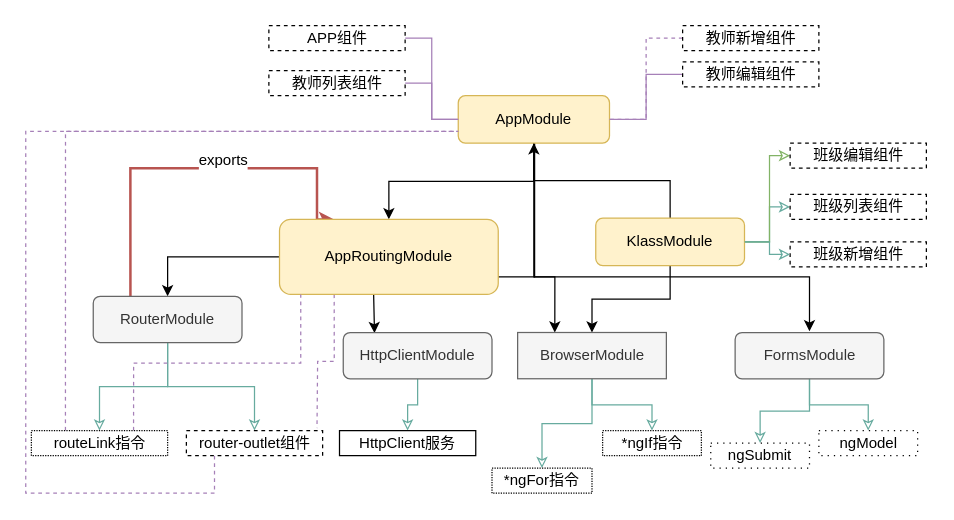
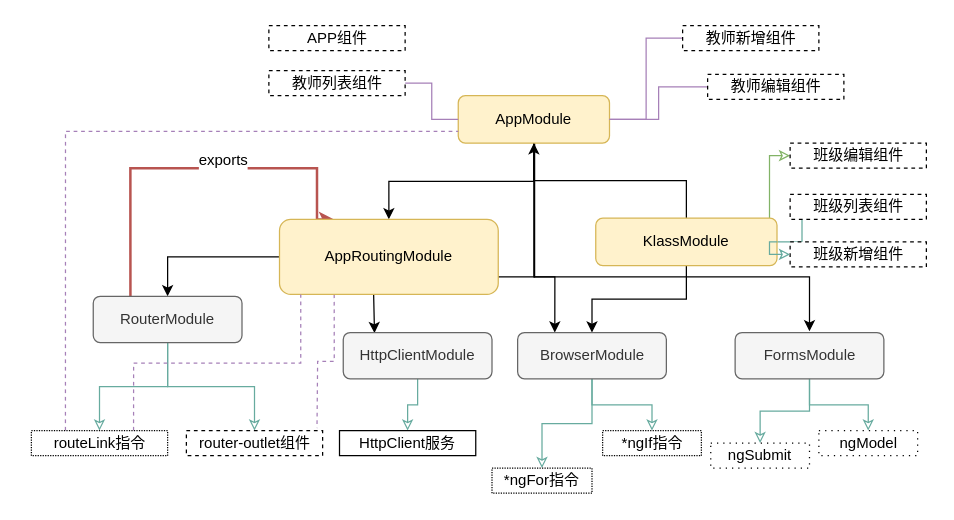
  <mxCell id="0" />
  <mxCell id="1" parent="0" />
  <mxCell id="2" style="edgeStyle=orthogonalEdgeStyle;rounded=0;orthogonalLoop=1;jettySize=auto;html=1;exitX=0.5;exitY=1;exitDx=0;exitDy=0;" parent="1" source="8" target="11" edge="1"><mxGeometry relative="1" as="geometry" /></mxCell>
  <mxCell id="3" style="edgeStyle=orthogonalEdgeStyle;rounded=0;orthogonalLoop=1;jettySize=auto;html=1;entryX=0.5;entryY=0;entryDx=0;entryDy=0;" parent="1" edge="1"><mxGeometry relative="1" as="geometry"><mxPoint x="427" y="114" as="sourcePoint" /><mxPoint x="299" y="266" as="targetPoint" /><Array as="points"><mxPoint x="427" y="221" /><mxPoint x="298" y="221" /></Array></mxGeometry></mxCell>
  <mxCell id="4" style="edgeStyle=orthogonalEdgeStyle;rounded=0;orthogonalLoop=1;jettySize=auto;html=1;exitX=0.5;exitY=1;exitDx=0;exitDy=0;" parent="1" edge="1"><mxGeometry relative="1" as="geometry"><mxPoint x="427" y="113" as="sourcePoint" /><mxPoint x="647" y="264.5" as="targetPoint" /><Array as="points"><mxPoint x="427" y="221" /><mxPoint x="647" y="221" /></Array></mxGeometry></mxCell>
  <mxCell id="5" style="edgeStyle=orthogonalEdgeStyle;rounded=0;orthogonalLoop=1;jettySize=auto;html=1;entryX=0.25;entryY=0;entryDx=0;entryDy=0;" parent="1" source="8" target="22" edge="1"><mxGeometry relative="1" as="geometry"><Array as="points"><mxPoint x="427" y="221" /><mxPoint x="443" y="221" /></Array></mxGeometry></mxCell>
  <mxCell id="6" style="edgeStyle=orthogonalEdgeStyle;rounded=0;orthogonalLoop=1;jettySize=auto;html=1;entryX=0.25;entryY=0;entryDx=0;entryDy=0;exitX=0.25;exitY=0;exitDx=0;exitDy=0;fillColor=#f8cecc;strokeColor=#b85450;startArrow=classic;startFill=1;endArrow=none;endFill=0;strokeWidth=2;" parent="1" source="11" target="19" edge="1"><mxGeometry relative="1" as="geometry"><Array as="points"><mxPoint x="253" y="134" /><mxPoint x="104" y="134" /></Array></mxGeometry></mxCell>
  <mxCell id="7" value="exports" style="text;html=1;resizable=0;points=[];align=center;verticalAlign=middle;labelBackgroundColor=#ffffff;" vertex="1" connectable="0" parent="6"><mxGeometry x="0.162" y="1" relative="1" as="geometry"><mxPoint x="48" y="-8" as="offset" /></mxGeometry></mxCell>
  <mxCell id="8" value="AppModule" style="rounded=1;whiteSpace=wrap;html=1;fillColor=#fff2cc;strokeColor=#d6b656;" parent="1" vertex="1"><mxGeometry x="366" y="76" width="121" height="38" as="geometry" /></mxCell>
  <mxCell id="9" style="edgeStyle=orthogonalEdgeStyle;rounded=0;orthogonalLoop=1;jettySize=auto;html=1;startArrow=none;startFill=0;fillColor=#f8cecc;strokeColor=#000000;" parent="1" source="11" target="19" edge="1"><mxGeometry relative="1" as="geometry" /></mxCell>
  <mxCell id="10" style="edgeStyle=orthogonalEdgeStyle;rounded=0;orthogonalLoop=1;jettySize=auto;html=1;exitX=0.25;exitY=1;exitDx=0;exitDy=0;shadow=0;dashed=1;startArrow=none;startFill=0;endArrow=none;endFill=0;strokeColor=#A680B8;" edge="1" parent="1" source="11"><mxGeometry relative="1" as="geometry"><mxPoint x="253" y="342" as="targetPoint" /></mxGeometry></mxCell>
  <mxCell id="11" value="AppRoutingModule" style="rounded=1;whiteSpace=wrap;html=1;fillColor=#fff2cc;strokeColor=#d6b656;" parent="1" vertex="1"><mxGeometry x="223" y="175" width="175" height="60" as="geometry" /></mxCell>
  <mxCell id="12" style="edgeStyle=orthogonalEdgeStyle;rounded=0;orthogonalLoop=1;jettySize=auto;html=1;entryX=0.5;entryY=0;entryDx=0;entryDy=0;exitX=0.5;exitY=1;exitDx=0;exitDy=0;" parent="1" source="16" target="22" edge="1"><mxGeometry relative="1" as="geometry" /></mxCell>
  <mxCell id="13" style="edgeStyle=orthogonalEdgeStyle;rounded=0;orthogonalLoop=1;jettySize=auto;html=1;" parent="1" source="16" target="8" edge="1"><mxGeometry relative="1" as="geometry" /></mxCell>
  <mxCell id="14" style="edgeStyle=orthogonalEdgeStyle;rounded=0;orthogonalLoop=1;jettySize=auto;html=1;entryX=0;entryY=0.5;entryDx=0;entryDy=0;endArrow=classic;endFill=0;strokeColor=#67AB9F;" parent="1" source="16" target="28" edge="1"><mxGeometry relative="1" as="geometry" /></mxCell>
  <mxCell id="15" style="edgeStyle=orthogonalEdgeStyle;rounded=0;orthogonalLoop=1;jettySize=auto;html=1;entryX=0;entryY=0.5;entryDx=0;entryDy=0;shadow=0;startArrow=none;startFill=0;endArrow=classic;endFill=0;strokeColor=#82b366;fillColor=#d5e8d4;" edge="1" parent="1" source="16" target="49"><mxGeometry relative="1" as="geometry"><Array as="points"><mxPoint x="615" y="193" /><mxPoint x="615" y="124" /></Array></mxGeometry></mxCell>
- <mxCell id="16" value="KlassModule" style="rounded=1;whiteSpace=wrap;html=1;fillColor=#fff2cc;strokeColor=#d6b656;" parent="1" vertex="1"><mxGeometry x="476" y="174" width="119" height="38" as="geometry" /></mxCell>
+ <mxCell id="16" value="KlassModule" style="rounded=1;whiteSpace=wrap;html=1;fillColor=#fff2cc;strokeColor=#d6b656;" parent="1" vertex="1"><mxGeometry x="476" y="174" width="145" height="38" as="geometry" /></mxCell>
  <mxCell id="17" style="edgeStyle=orthogonalEdgeStyle;rounded=0;orthogonalLoop=1;jettySize=auto;html=1;entryX=0.5;entryY=0;entryDx=0;entryDy=0;endArrow=classic;endFill=0;strokeColor=#67AB9F;" parent="1" source="19" target="39" edge="1"><mxGeometry relative="1" as="geometry" /></mxCell>
  <mxCell id="18" style="edgeStyle=orthogonalEdgeStyle;rounded=0;orthogonalLoop=1;jettySize=auto;html=1;entryX=0.5;entryY=0;entryDx=0;entryDy=0;endArrow=classic;endFill=0;strokeColor=#67AB9F;" parent="1" source="19" target="41" edge="1"><mxGeometry relative="1" as="geometry" /></mxCell>
  <mxCell id="19" value="RouterModule" style="rounded=1;whiteSpace=wrap;html=1;fillColor=#f5f5f5;strokeColor=#666666;fontColor=#333333;" parent="1" vertex="1"><mxGeometry x="74" y="236.5" width="119" height="37" as="geometry" /></mxCell>
  <mxCell id="20" style="edgeStyle=orthogonalEdgeStyle;rounded=0;orthogonalLoop=1;jettySize=auto;html=1;endArrow=classic;endFill=0;strokeColor=#67AB9F;" parent="1" source="22" target="43" edge="1"><mxGeometry relative="1" as="geometry" /></mxCell>
  <mxCell id="21" style="edgeStyle=orthogonalEdgeStyle;rounded=0;orthogonalLoop=1;jettySize=auto;html=1;entryX=0.5;entryY=0;entryDx=0;entryDy=0;endArrow=classic;endFill=0;strokeColor=#67AB9F;" parent="1" source="22" target="44" edge="1"><mxGeometry relative="1" as="geometry" /></mxCell>
- <mxCell id="22" value="BrowserModule" style="whiteSpace=wrap;html=1;fillColor=#f5f5f5;strokeColor=#666666;fontColor=#333333;rounded=0;" parent="1" vertex="1"><mxGeometry x="413.5" y="265.5" width="119" height="37" as="geometry" /></mxCell>
+ <mxCell id="22" value="BrowserModule" style="rounded=1;whiteSpace=wrap;html=1;fillColor=#f5f5f5;strokeColor=#666666;fontColor=#333333;" parent="1" vertex="1"><mxGeometry x="413.5" y="265.5" width="119" height="37" as="geometry" /></mxCell>
  <mxCell id="23" style="edgeStyle=orthogonalEdgeStyle;rounded=0;orthogonalLoop=1;jettySize=auto;html=1;endArrow=classic;endFill=0;strokeColor=#67AB9F;" parent="1" source="24" target="42" edge="1"><mxGeometry relative="1" as="geometry" /></mxCell>
  <mxCell id="24" value="HttpClientModule" style="rounded=1;whiteSpace=wrap;html=1;fillColor=#f5f5f5;strokeColor=#666666;fontColor=#333333;" parent="1" vertex="1"><mxGeometry x="274" y="265.5" width="119" height="37" as="geometry" /></mxCell>
  <mxCell id="25" style="edgeStyle=orthogonalEdgeStyle;rounded=0;orthogonalLoop=1;jettySize=auto;html=1;entryX=0.5;entryY=0;entryDx=0;entryDy=0;endArrow=classic;endFill=0;strokeColor=#67AB9F;" parent="1" source="27" target="45" edge="1"><mxGeometry relative="1" as="geometry" /></mxCell>
  <mxCell id="26" style="edgeStyle=orthogonalEdgeStyle;rounded=0;orthogonalLoop=1;jettySize=auto;html=1;entryX=0.5;entryY=0;entryDx=0;entryDy=0;endArrow=classic;endFill=0;strokeColor=#67AB9F;" parent="1" source="27" target="46" edge="1"><mxGeometry relative="1" as="geometry" /></mxCell>
  <mxCell id="27" value="FormsModule" style="rounded=1;whiteSpace=wrap;html=1;fillColor=#f5f5f5;strokeColor=#666666;fontColor=#333333;" parent="1" vertex="1"><mxGeometry x="587.5" y="265.5" width="119" height="37" as="geometry" /></mxCell>
  <mxCell id="28" value="班级列表组件" style="rounded=0;whiteSpace=wrap;html=1;dashed=1;" parent="1" vertex="1"><mxGeometry x="631.5" y="155" width="109" height="20" as="geometry" /></mxCell>
- <mxCell id="29" style="edgeStyle=orthogonalEdgeStyle;rounded=0;orthogonalLoop=1;jettySize=auto;html=1;entryX=1;entryY=0.5;entryDx=0;entryDy=0;endArrow=none;endFill=0;strokeColor=#A680B8;dashed=1;" parent="1" source="30" target="8" edge="1"><mxGeometry relative="1" as="geometry" /></mxCell>
+ <mxCell id="29" style="edgeStyle=orthogonalEdgeStyle;rounded=0;orthogonalLoop=1;jettySize=auto;html=1;entryX=1;entryY=0.5;entryDx=0;entryDy=0;endArrow=none;endFill=0;strokeColor=#A680B8;" parent="1" source="30" target="8" edge="1"><mxGeometry relative="1" as="geometry" /></mxCell>
  <mxCell id="30" value="教师新增组件" style="rounded=0;whiteSpace=wrap;html=1;dashed=1;" parent="1" vertex="1"><mxGeometry x="545.5" y="20" width="109" height="20" as="geometry" /></mxCell>
  <mxCell id="31" style="edgeStyle=orthogonalEdgeStyle;rounded=0;orthogonalLoop=1;jettySize=auto;html=1;endArrow=none;endFill=0;strokeColor=#A680B8;" parent="1" source="32" target="8" edge="1"><mxGeometry relative="1" as="geometry" /></mxCell>
  <mxCell id="32" value="教师列表组件" style="rounded=0;whiteSpace=wrap;html=1;dashed=1;" parent="1" vertex="1"><mxGeometry x="214.5" y="56" width="109" height="20" as="geometry" /></mxCell>
- <mxCell id="33" style="edgeStyle=orthogonalEdgeStyle;rounded=0;orthogonalLoop=1;jettySize=auto;html=1;exitX=1;exitY=0.5;exitDx=0;exitDy=0;entryX=0;entryY=0.5;entryDx=0;entryDy=0;endArrow=none;endFill=0;strokeColor=#A680B8;" parent="1" source="34" target="8" edge="1"><mxGeometry relative="1" as="geometry" /></mxCell>
  <mxCell id="34" value="APP组件" style="rounded=0;whiteSpace=wrap;html=1;dashed=1;" parent="1" vertex="1"><mxGeometry x="214.5" y="20" width="109" height="20" as="geometry" /></mxCell>
  <mxCell id="35" style="edgeStyle=orthogonalEdgeStyle;rounded=0;orthogonalLoop=1;jettySize=auto;html=1;entryX=1;entryY=0.5;entryDx=0;entryDy=0;endArrow=none;endFill=0;strokeColor=#A680B8;" parent="1" source="36" target="8" edge="1"><mxGeometry relative="1" as="geometry" /></mxCell>
- <mxCell id="36" value="教师编辑组件" style="rounded=0;whiteSpace=wrap;html=1;dashed=1;" parent="1" vertex="1"><mxGeometry x="545.5" y="49" width="109" height="20" as="geometry" /></mxCell>
+ <mxCell id="36" value="教师编辑组件" style="rounded=0;whiteSpace=wrap;html=1;dashed=1;" parent="1" vertex="1"><mxGeometry x="565.5" y="59" width="109" height="20" as="geometry" /></mxCell>
  <mxCell id="37" style="edgeStyle=orthogonalEdgeStyle;rounded=0;orthogonalLoop=1;jettySize=auto;html=1;exitX=0.25;exitY=0;exitDx=0;exitDy=0;entryX=0;entryY=0.75;entryDx=0;entryDy=0;endArrow=none;endFill=0;strokeColor=#A680B8;dashed=1;" edge="1" parent="1" source="39" target="8"><mxGeometry relative="1" as="geometry" /></mxCell>
  <mxCell id="38" style="edgeStyle=orthogonalEdgeStyle;rounded=0;orthogonalLoop=1;jettySize=auto;html=1;exitX=0.75;exitY=0;exitDx=0;exitDy=0;shadow=0;dashed=1;startArrow=none;startFill=0;endArrow=none;endFill=0;strokeColor=#A680B8;" edge="1" parent="1" source="39" target="11"><mxGeometry relative="1" as="geometry"><Array as="points"><mxPoint x="106" y="290" /><mxPoint x="240" y="290" /></Array></mxGeometry></mxCell>
  <mxCell id="39" value="routeLink指令" style="rounded=0;whiteSpace=wrap;html=1;dashed=1;dashPattern=1 1;" parent="1" vertex="1"><mxGeometry x="24.5" y="344" width="109" height="20" as="geometry" /></mxCell>
- <mxCell id="40" style="edgeStyle=orthogonalEdgeStyle;rounded=0;orthogonalLoop=1;jettySize=auto;html=1;entryX=0;entryY=0.75;entryDx=0;entryDy=0;dashed=1;startArrow=none;startFill=0;endArrow=none;endFill=0;strokeColor=#A680B8;" edge="1" parent="1" source="41" target="8"><mxGeometry relative="1" as="geometry"><Array as="points"><mxPoint x="171" y="394" /><mxPoint x="20" y="394" /><mxPoint x="20" y="105" /></Array></mxGeometry></mxCell>
  <mxCell id="41" value="router-outlet组件" style="rounded=0;whiteSpace=wrap;html=1;dashed=1;" parent="1" vertex="1"><mxGeometry x="148.5" y="344" width="109" height="20" as="geometry" /></mxCell>
  <mxCell id="42" value="HttpClient服务" style="rounded=0;whiteSpace=wrap;html=1;" parent="1" vertex="1"><mxGeometry x="271" y="344" width="109" height="20" as="geometry" /></mxCell>
  <mxCell id="43" value="*ngFor指令" style="rounded=0;whiteSpace=wrap;html=1;dashed=1;dashPattern=1 1;" parent="1" vertex="1"><mxGeometry x="393" y="374" width="80" height="20" as="geometry" /></mxCell>
  <mxCell id="44" value="*ngIf指令" style="rounded=0;whiteSpace=wrap;html=1;dashed=1;dashPattern=1 1;" parent="1" vertex="1"><mxGeometry x="481.5" y="344" width="79" height="20" as="geometry" /></mxCell>
  <mxCell id="45" value="ngSubmit" style="rounded=0;whiteSpace=wrap;html=1;dashed=1;dashPattern=1 4;" parent="1" vertex="1"><mxGeometry x="568" y="354" width="79" height="20" as="geometry" /></mxCell>
  <mxCell id="46" value="ngModel" style="rounded=0;whiteSpace=wrap;html=1;dashed=1;dashPattern=1 4;" parent="1" vertex="1"><mxGeometry x="654.5" y="344" width="79" height="20" as="geometry" /></mxCell>
  <mxCell id="47" value="班级新增组件" style="rounded=0;whiteSpace=wrap;html=1;dashed=1;" parent="1" vertex="1"><mxGeometry x="631.5" y="193" width="109" height="20" as="geometry" /></mxCell>
  <mxCell id="48" style="edgeStyle=orthogonalEdgeStyle;rounded=0;orthogonalLoop=1;jettySize=auto;html=1;entryX=0;entryY=0.5;entryDx=0;entryDy=0;endArrow=classic;endFill=0;strokeColor=#67AB9F;exitX=1;exitY=0.5;exitDx=0;exitDy=0;" parent="1" source="16" target="47" edge="1"><mxGeometry relative="1" as="geometry"><mxPoint x="605" y="203" as="sourcePoint" /><mxPoint x="642" y="175" as="targetPoint" /><Array as="points"><mxPoint x="615" y="193" /><mxPoint x="615" y="203" /></Array></mxGeometry></mxCell>
  <mxCell id="49" value="班级编辑组件" style="rounded=0;whiteSpace=wrap;html=1;dashed=1;" vertex="1" parent="1"><mxGeometry x="631.5" y="114" width="109" height="20" as="geometry" /></mxCell>
